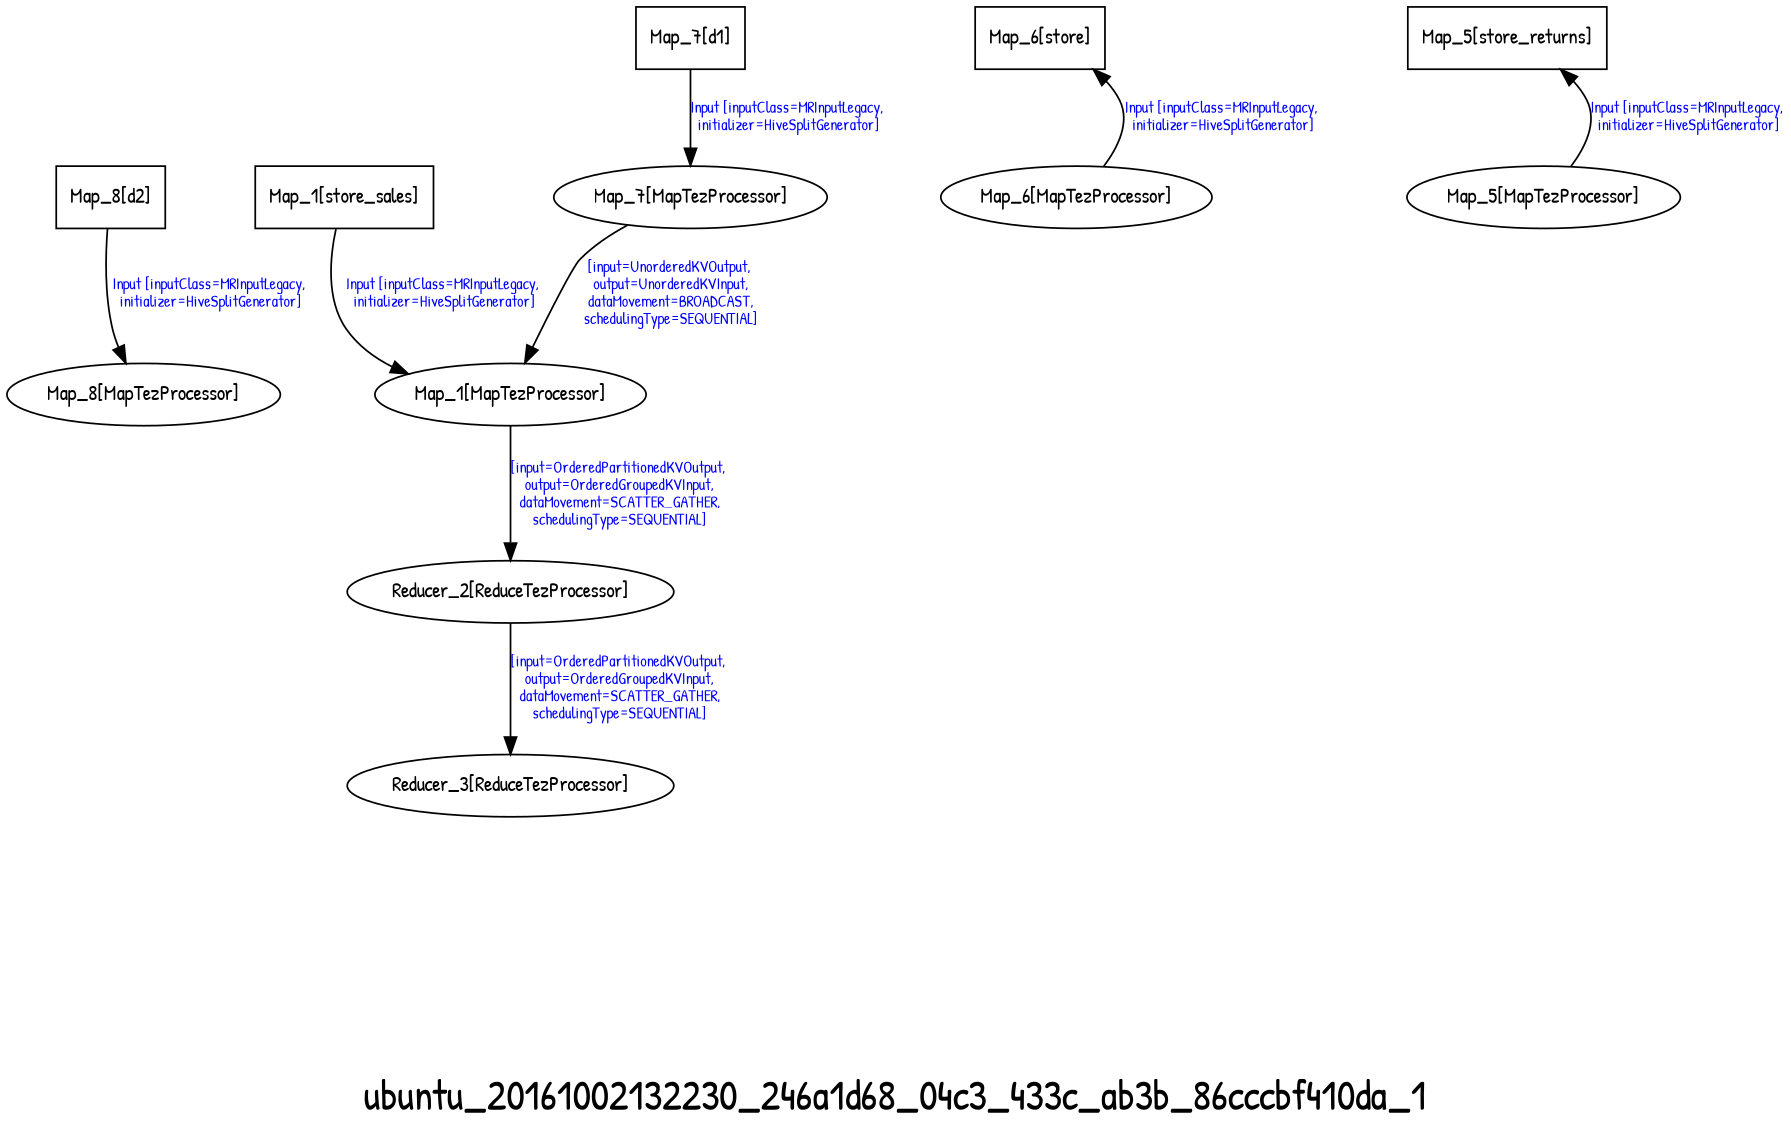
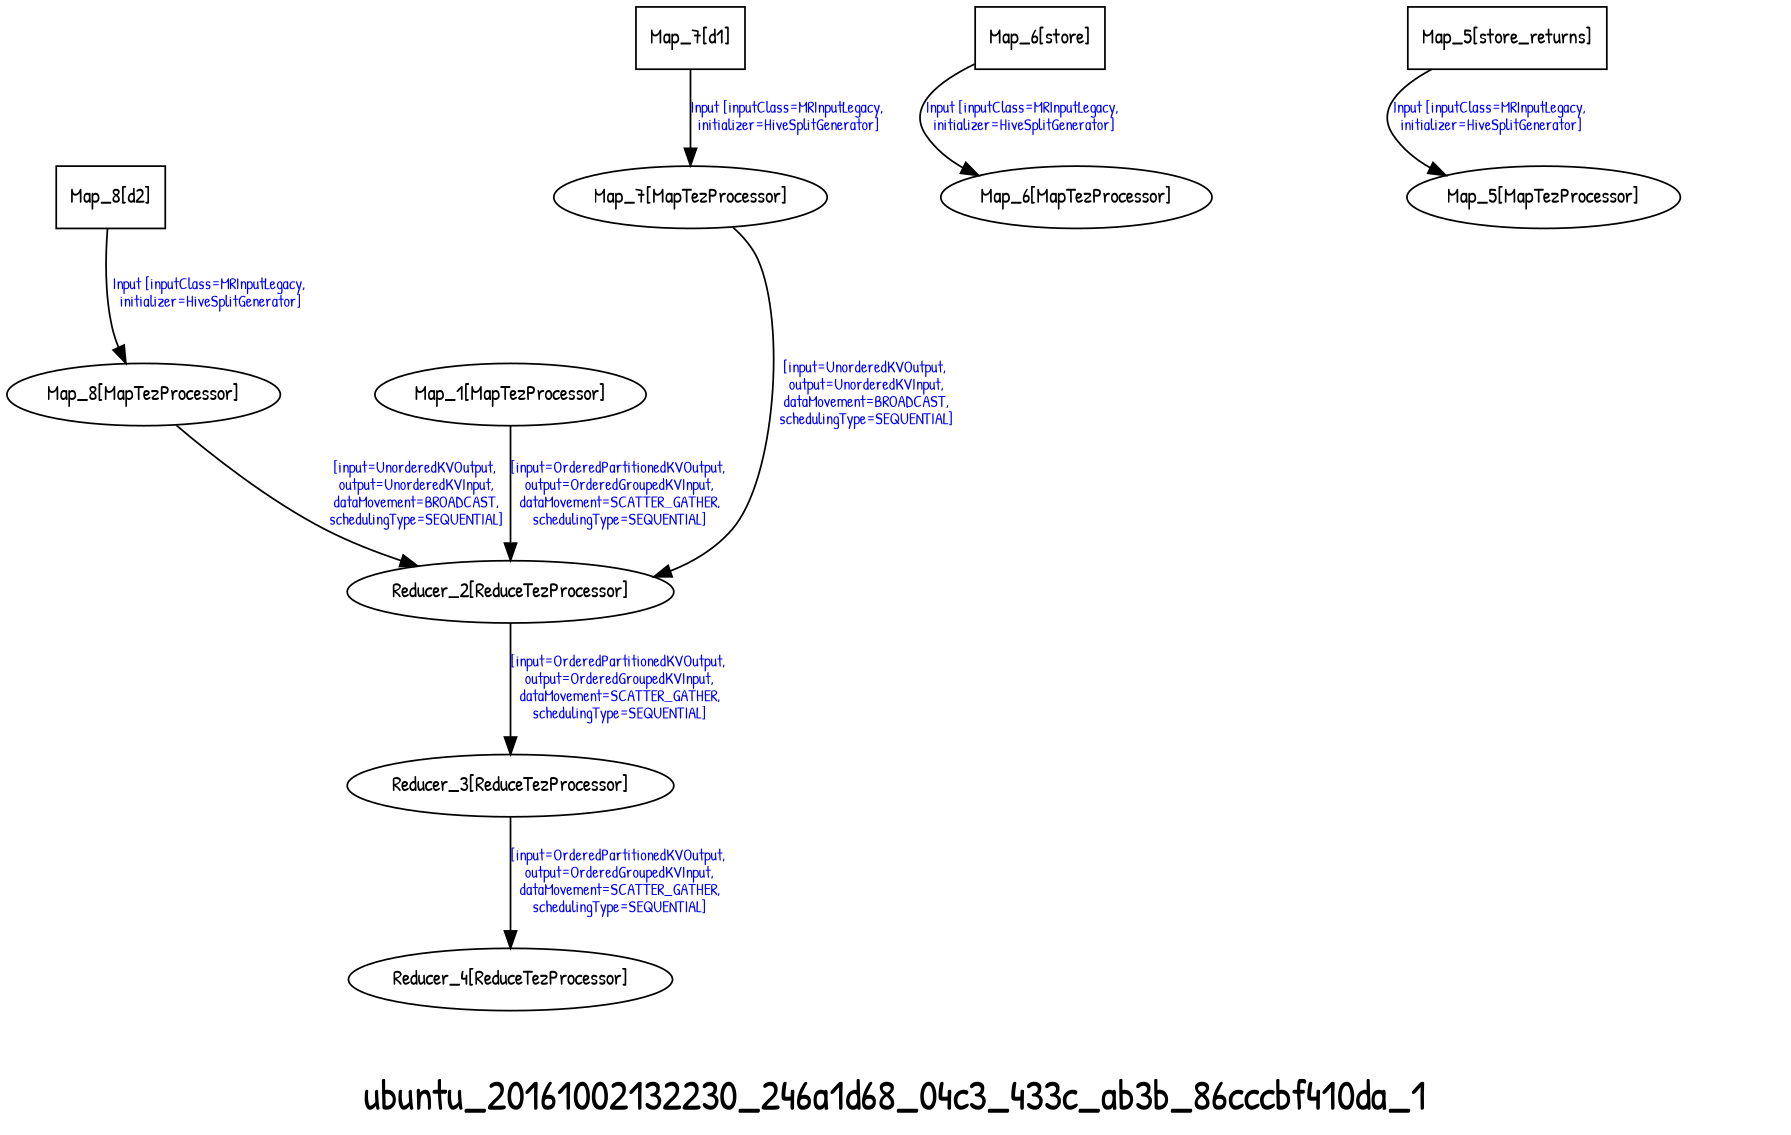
  digraph {
    fontname="Patrick Hand"
    fontsize=24
    label=ubuntu_20161002132230_246a1d68_04c3_433c_ab3b_86cccbf410da_1
    node [fontname="Patrick Hand" fontsize=12]
    edge [fontcolor=blue fontname="Patrick Hand" fontsize=9]
    n1 [label="Map_8[d2]" shape=box]
    n2 [label="Map_8[MapTezProcessor]"]
    n3 [label="Reducer_2[ReduceTezProcessor]"]
    n4 [label="Reducer_3[ReduceTezProcessor]"]
    n5 [label="Map_6[store]" shape=box]
    n6 [label="Map_6[MapTezProcessor]"]
    n7 [label="Map_7[MapTezProcessor]"]
-   n9 [label="Map_1[store_sales]" shape=box]
+   n8 [label="Reducer_4[ReduceTezProcessor]"]
    n10 [label="Map_1[MapTezProcessor]"]
    n11 [label="Map_5[store_returns]" shape=box]
    n12 [label="Map_5[MapTezProcessor]"]
    n13 [label="Map_7[d1]" shape=box]
    n1 -> n2 [label="Input [inputClass=MRInputLegacy,\n initializer=HiveSplitGenerator]"]
+   n2 -> n3 [label="[input=UnorderedKVOutput,\n output=UnorderedKVInput,\n dataMovement=BROADCAST,\n schedulingType=SEQUENTIAL]"]
    n3 -> n4 [label="[input=OrderedPartitionedKVOutput,\n output=OrderedGroupedKVInput,\n dataMovement=SCATTER_GATHER,\n schedulingType=SEQUENTIAL]"]
-   n6 -> n5 [label="Input [inputClass=MRInputLegacy,\n initializer=HiveSplitGenerator]"]
-   n7 -> n10 [label="[input=UnorderedKVOutput,\n output=UnorderedKVInput,\n dataMovement=BROADCAST,\n schedulingType=SEQUENTIAL]"]
-   n9 -> n10 [label="Input [inputClass=MRInputLegacy,\n initializer=HiveSplitGenerator]"]
+   n4 -> n8 [label="[input=OrderedPartitionedKVOutput,\n output=OrderedGroupedKVInput,\n dataMovement=SCATTER_GATHER,\n schedulingType=SEQUENTIAL]"]
+   n5 -> n6 [label="Input [inputClass=MRInputLegacy,\n initializer=HiveSplitGenerator]"]
+   n7 -> n3 [label="[input=UnorderedKVOutput,\n output=UnorderedKVInput,\n dataMovement=BROADCAST,\n schedulingType=SEQUENTIAL]"]
    n10 -> n3 [label="[input=OrderedPartitionedKVOutput,\n output=OrderedGroupedKVInput,\n dataMovement=SCATTER_GATHER,\n schedulingType=SEQUENTIAL]"]
-   n12 -> n11 [label="Input [inputClass=MRInputLegacy,\n initializer=HiveSplitGenerator]"]
+   n11 -> n12 [label="Input [inputClass=MRInputLegacy,\n initializer=HiveSplitGenerator]"]
    n13 -> n7 [label="Input [inputClass=MRInputLegacy,\n initializer=HiveSplitGenerator]"]
  }
